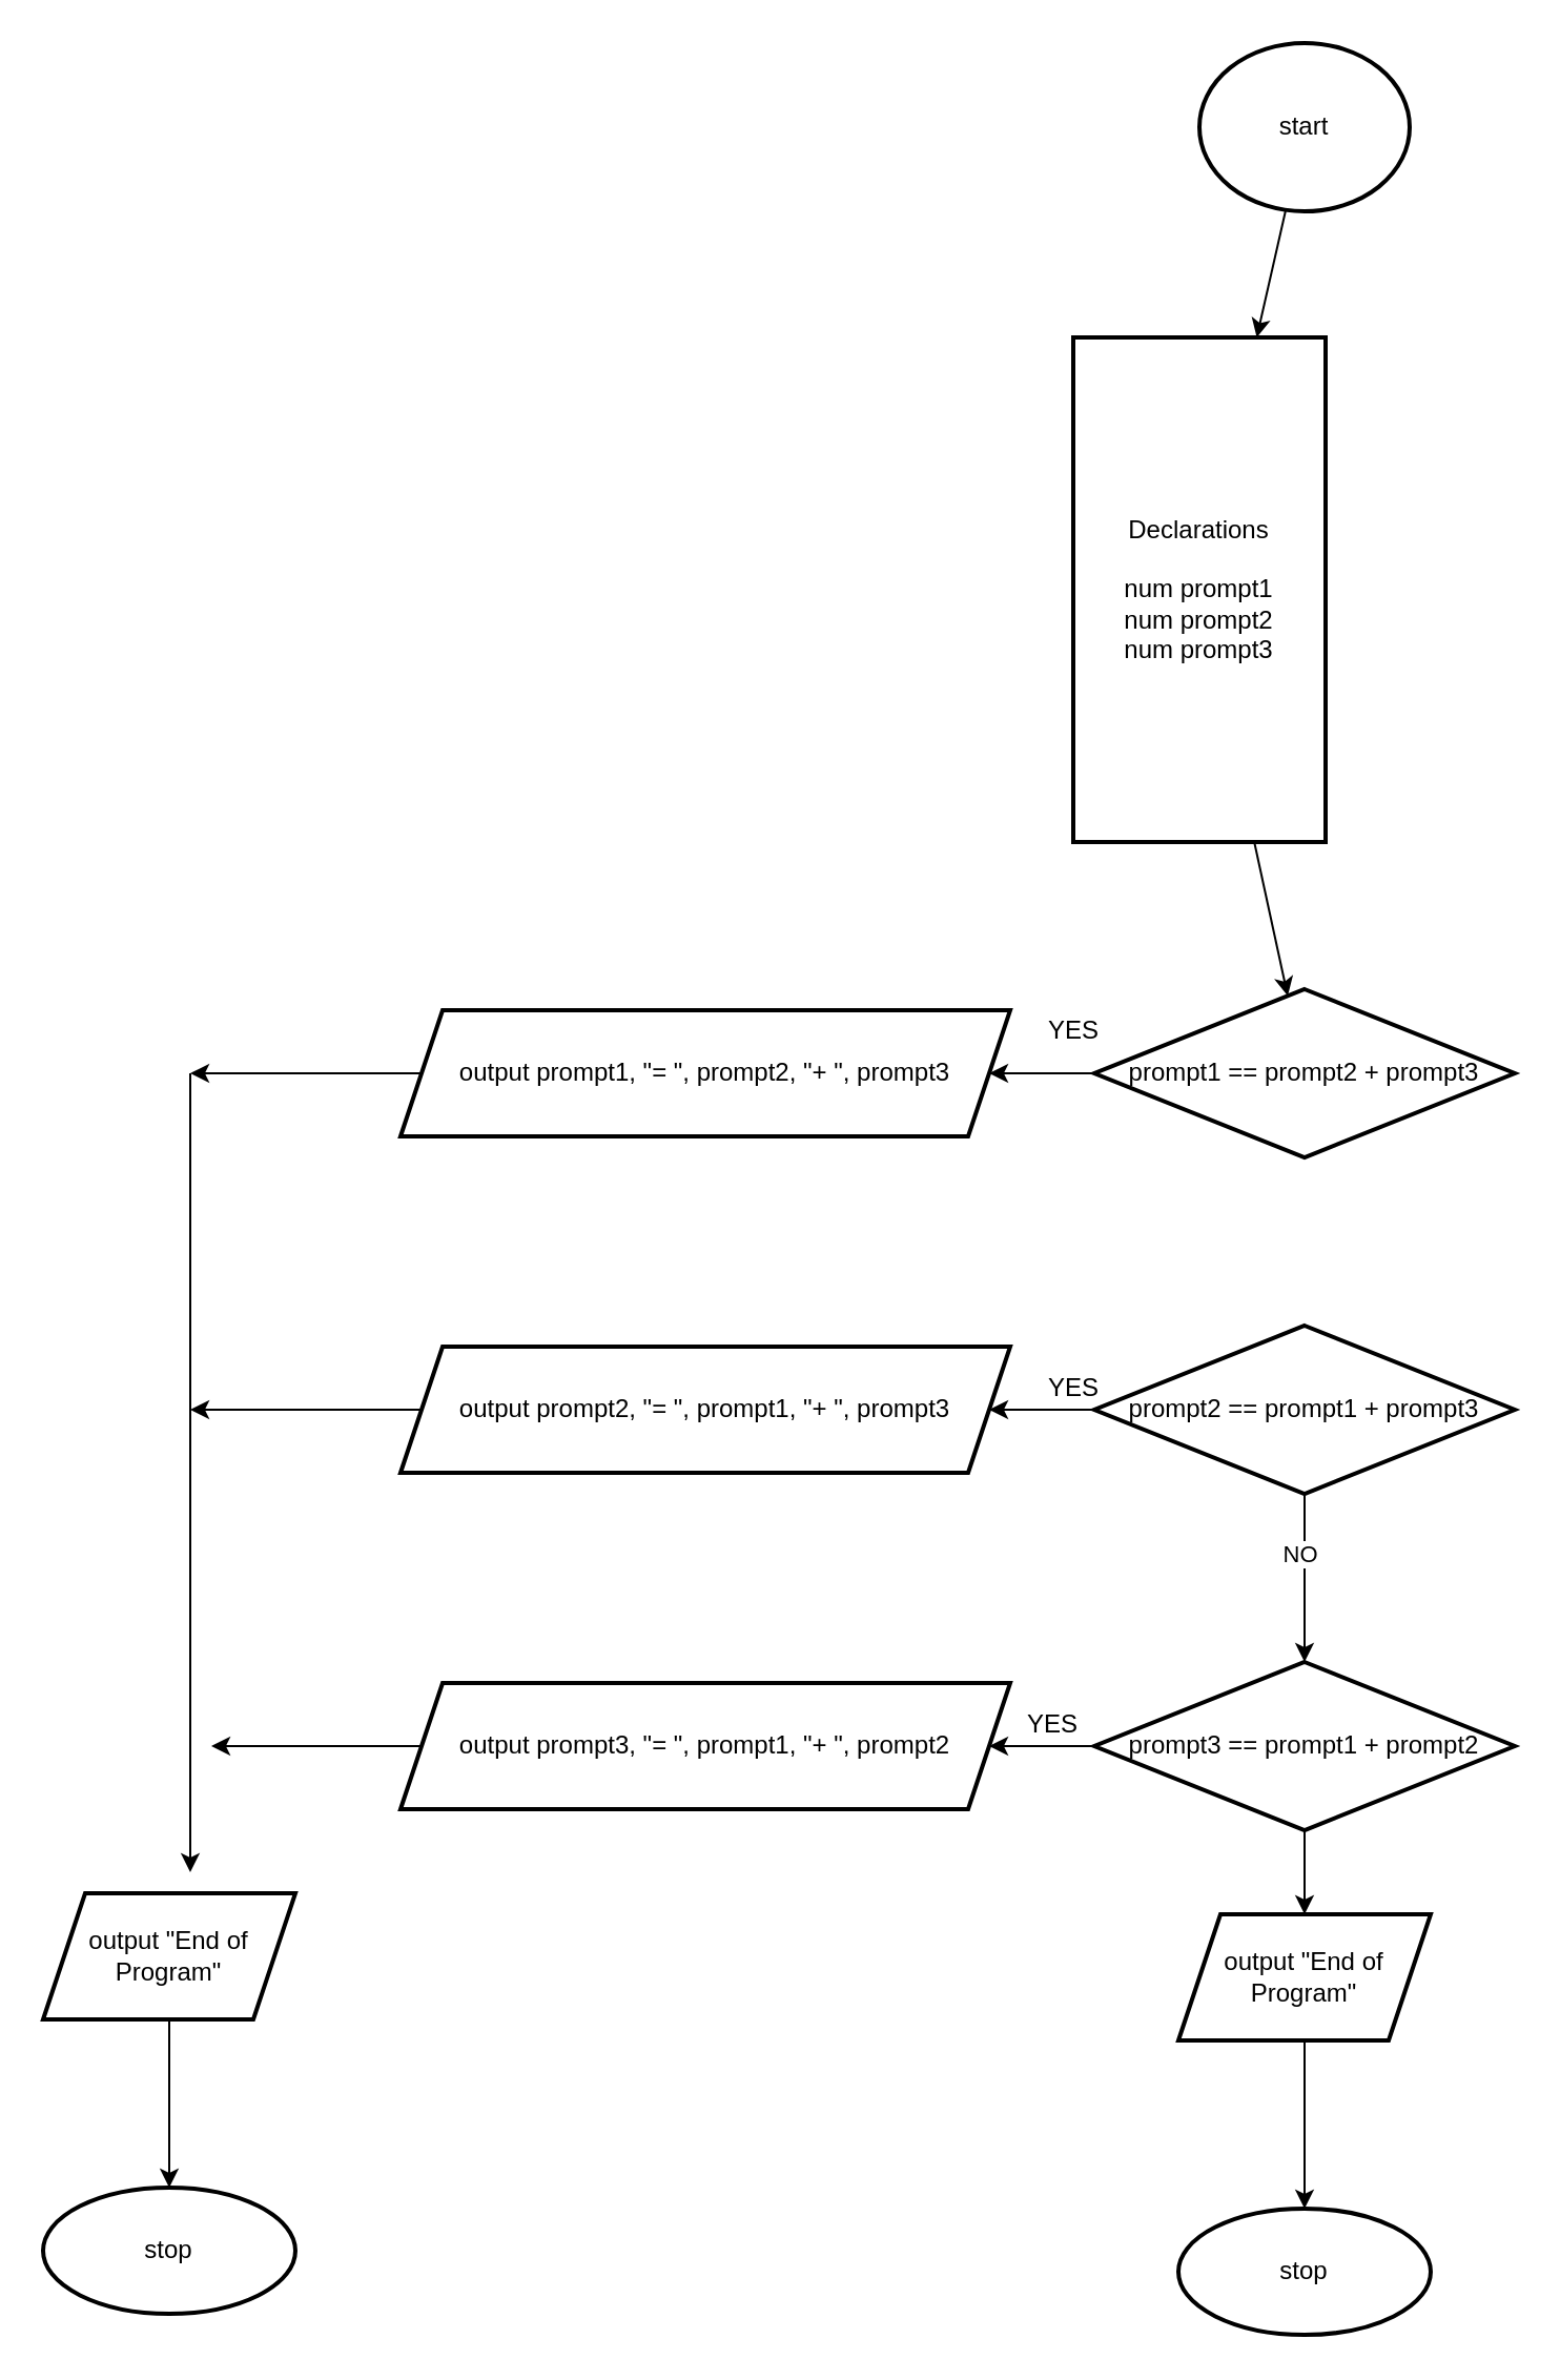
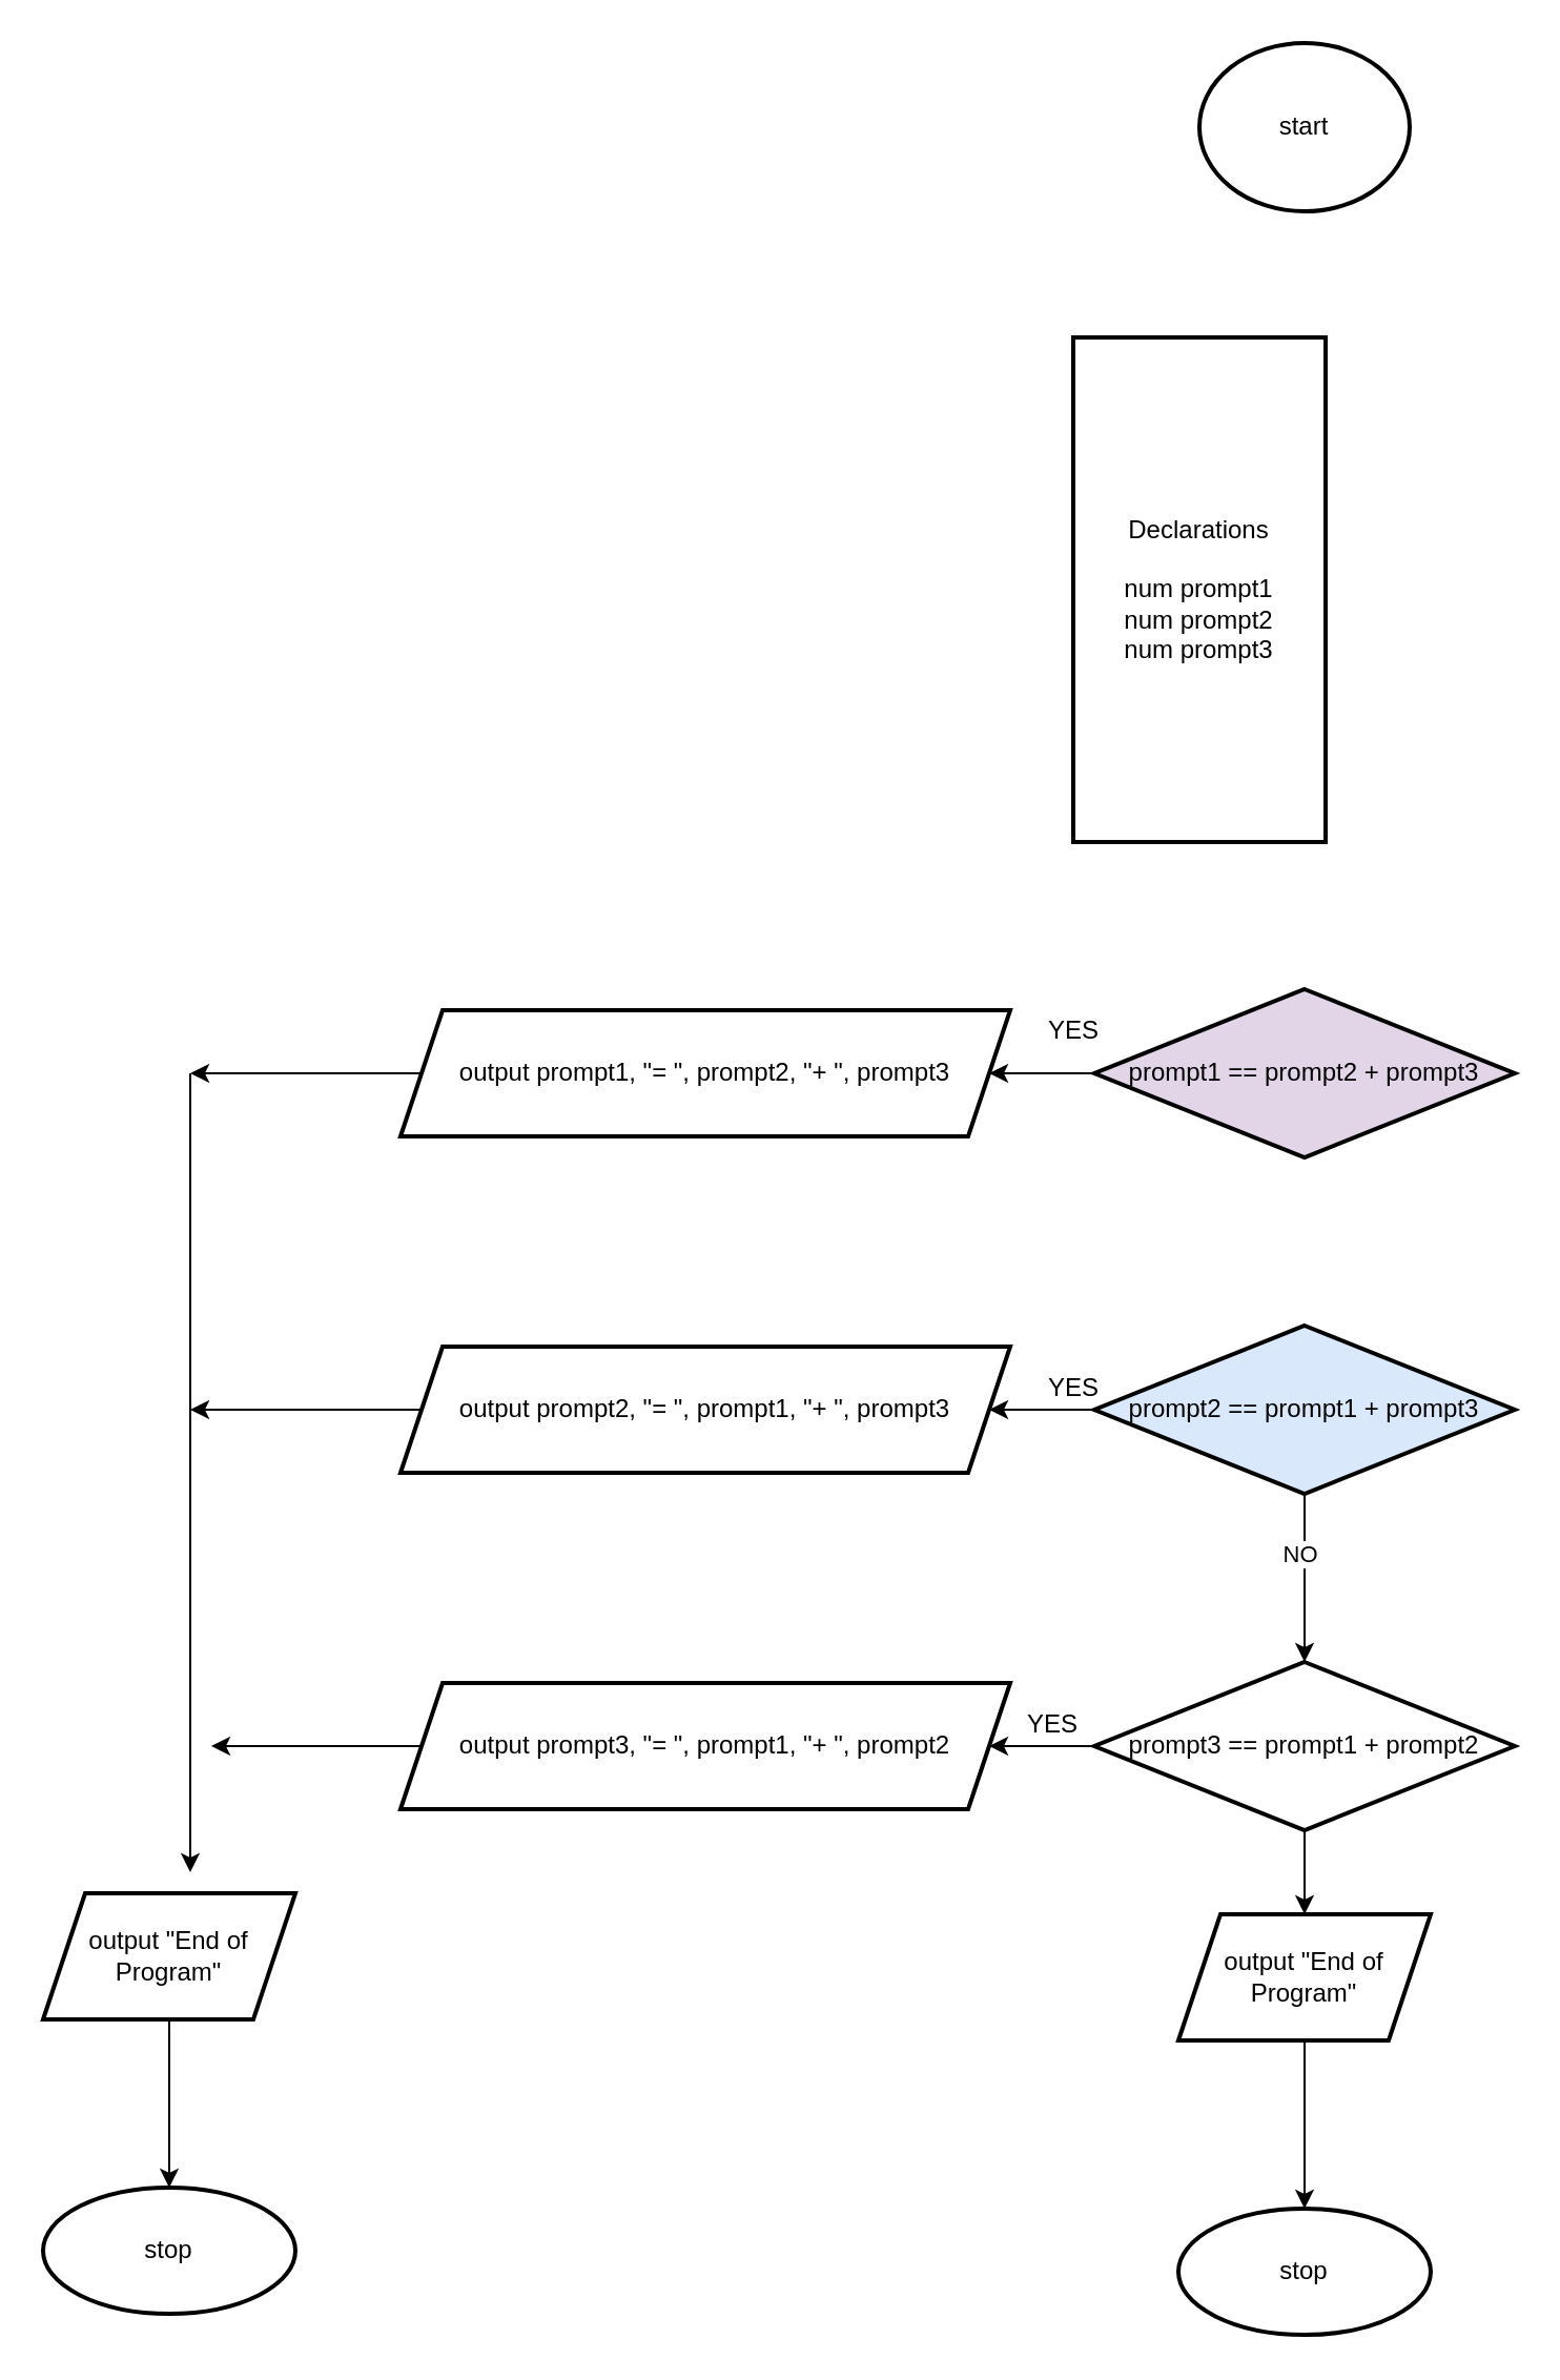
  <mxCell id="0" />
  <mxCell id="1" parent="0" />
- <mxCell id="2" value="" style="edgeStyle=none;html=1;" edge="1" parent="1" source="3" target="5"><mxGeometry relative="1" as="geometry" /></mxCell>
  <mxCell id="3" value="start" style="strokeWidth=2;html=1;shape=mxgraph.flowchart.start_1;whiteSpace=wrap;" vertex="1" parent="1"><mxGeometry x="570" y="20" width="100" height="80" as="geometry" /></mxCell>
- <mxCell id="4" value="" style="edgeStyle=none;html=1;" edge="1" parent="1" source="5" target="7"><mxGeometry relative="1" as="geometry" /></mxCell>
  <mxCell id="5" value="Declarations&lt;br&gt;&lt;br&gt;num prompt1&lt;br&gt;num prompt2&lt;br&gt;num prompt3&lt;br&gt;" style="whiteSpace=wrap;html=1;strokeWidth=2;" vertex="1" parent="1"><mxGeometry x="510" y="160" width="120" height="240" as="geometry" /></mxCell>
  <mxCell id="6" value="" style="edgeStyle=none;html=1;" edge="1" parent="1" source="7" target="9"><mxGeometry relative="1" as="geometry" /></mxCell>
- <mxCell id="7" value="prompt1 == prompt2 + prompt3" style="rhombus;whiteSpace=wrap;html=1;strokeWidth=2;" vertex="1" parent="1"><mxGeometry x="520" y="470" width="200" height="80" as="geometry" /></mxCell>
+ <mxCell id="7" value="prompt1 == prompt2 + prompt3" style="rhombus;whiteSpace=wrap;html=1;strokeWidth=2;fillColor=#e1d5e7;" vertex="1" parent="1"><mxGeometry x="520" y="470" width="200" height="80" as="geometry" /></mxCell>
  <mxCell id="8" style="edgeStyle=none;html=1;exitX=0;exitY=0.5;exitDx=0;exitDy=0;" edge="1" parent="1" source="9"><mxGeometry relative="1" as="geometry"><mxPoint x="90" y="510" as="targetPoint" /></mxGeometry></mxCell>
  <mxCell id="9" value="output prompt1, &quot;= &quot;, prompt2, &quot;+ &quot;, prompt3" style="shape=parallelogram;perimeter=parallelogramPerimeter;whiteSpace=wrap;html=1;fixedSize=1;strokeWidth=2;" vertex="1" parent="1"><mxGeometry x="190" y="480" width="290" height="60" as="geometry" /></mxCell>
  <mxCell id="10" value="" style="edgeStyle=none;html=1;" edge="1" parent="1" source="13" target="17"><mxGeometry relative="1" as="geometry" /></mxCell>
  <mxCell id="11" value="NO" style="edgeLabel;html=1;align=center;verticalAlign=middle;resizable=0;points=[];" vertex="1" connectable="0" parent="10"><mxGeometry x="-0.3" y="-3" relative="1" as="geometry"><mxPoint as="offset" /></mxGeometry></mxCell>
  <mxCell id="12" style="edgeStyle=none;html=1;exitX=0;exitY=0.5;exitDx=0;exitDy=0;entryX=1;entryY=0.5;entryDx=0;entryDy=0;" edge="1" parent="1" source="13" target="19"><mxGeometry relative="1" as="geometry" /></mxCell>
- <mxCell id="13" value="prompt2 == prompt1 + prompt3" style="rhombus;whiteSpace=wrap;html=1;strokeWidth=2;" vertex="1" parent="1"><mxGeometry x="520" y="630" width="200" height="80" as="geometry" /></mxCell>
+ <mxCell id="13" value="prompt2 == prompt1 + prompt3" style="rhombus;whiteSpace=wrap;html=1;strokeWidth=2;fillColor=#dae8fc;" vertex="1" parent="1"><mxGeometry x="520" y="630" width="200" height="80" as="geometry" /></mxCell>
  <mxCell id="14" value="YES" style="text;html=1;align=center;verticalAlign=middle;resizable=0;points=[];autosize=1;strokeColor=none;fillColor=none;" vertex="1" parent="1"><mxGeometry x="490" y="480" width="40" height="20" as="geometry" /></mxCell>
  <mxCell id="15" style="edgeStyle=none;html=1;exitX=0;exitY=0.5;exitDx=0;exitDy=0;entryX=1;entryY=0.5;entryDx=0;entryDy=0;" edge="1" parent="1" source="17" target="22"><mxGeometry relative="1" as="geometry" /></mxCell>
  <mxCell id="16" value="" style="edgeStyle=none;html=1;" edge="1" parent="1" source="17" target="25"><mxGeometry relative="1" as="geometry" /></mxCell>
  <mxCell id="17" value="prompt3 == prompt1 + prompt2&lt;span style=&quot;color: rgba(0 , 0 , 0 , 0) ; font-family: monospace ; font-size: 0px&quot;&gt;%3CmxGraphModel%3E%3Croot%3E%3CmxCell%20id%3D%220%22%2F%3E%3CmxCell%20id%3D%221%22%20parent%3D%220%22%2F%3E%3CmxCell%20id%3D%222%22%20value%3D%22output%20prompt1%2C%20%26quot%3B%3D%20%26quot%3B%2C%20prompt2%2C%20%26quot%3B%2B%20%26quot%3B%2C%20prompt3%22%20style%3D%22shape%3Dparallelogram%3Bperimeter%3DparallelogramPerimeter%3BwhiteSpace%3Dwrap%3Bhtml%3D1%3BfixedSize%3D1%3BstrokeWidth%3D2%3B%22%20vertex%3D%221%22%20parent%3D%221%22%3E%3CmxGeometry%20x%3D%22-150%22%20y%3D%22470%22%20width%3D%22290%22%20height%3D%2260%22%20as%3D%22geometry%22%2F%3E%3C%2FmxCell%3E%3C%2Froot%3E%3C%2FmxGraphModel%3E&lt;/span&gt;" style="rhombus;whiteSpace=wrap;html=1;strokeWidth=2;" vertex="1" parent="1"><mxGeometry x="520" y="790" width="200" height="80" as="geometry" /></mxCell>
  <mxCell id="18" style="edgeStyle=none;html=1;exitX=0;exitY=0.5;exitDx=0;exitDy=0;" edge="1" parent="1" source="19"><mxGeometry relative="1" as="geometry"><mxPoint x="90" y="670" as="targetPoint" /></mxGeometry></mxCell>
  <mxCell id="19" value="output prompt2, &quot;= &quot;, prompt1, &quot;+ &quot;, prompt3" style="shape=parallelogram;perimeter=parallelogramPerimeter;whiteSpace=wrap;html=1;fixedSize=1;strokeWidth=2;" vertex="1" parent="1"><mxGeometry x="190" y="640" width="290" height="60" as="geometry" /></mxCell>
  <mxCell id="20" value="YES" style="text;html=1;align=center;verticalAlign=middle;resizable=0;points=[];autosize=1;strokeColor=none;fillColor=none;" vertex="1" parent="1"><mxGeometry x="490" y="650" width="40" height="20" as="geometry" /></mxCell>
  <mxCell id="21" style="edgeStyle=none;html=1;exitX=0;exitY=0.5;exitDx=0;exitDy=0;" edge="1" parent="1" source="22"><mxGeometry relative="1" as="geometry"><mxPoint x="100" y="830" as="targetPoint" /></mxGeometry></mxCell>
  <mxCell id="22" value="output prompt3, &quot;= &quot;, prompt1, &quot;+ &quot;, prompt2" style="shape=parallelogram;perimeter=parallelogramPerimeter;whiteSpace=wrap;html=1;fixedSize=1;strokeWidth=2;" vertex="1" parent="1"><mxGeometry x="190" y="800" width="290" height="60" as="geometry" /></mxCell>
  <mxCell id="23" value="YES" style="text;html=1;align=center;verticalAlign=middle;resizable=0;points=[];autosize=1;strokeColor=none;fillColor=none;" vertex="1" parent="1"><mxGeometry x="480" y="810" width="40" height="20" as="geometry" /></mxCell>
  <mxCell id="24" value="" style="edgeStyle=none;html=1;" edge="1" parent="1" source="25" target="26"><mxGeometry relative="1" as="geometry" /></mxCell>
  <mxCell id="25" value="output &quot;End of Program&quot;" style="shape=parallelogram;perimeter=parallelogramPerimeter;whiteSpace=wrap;html=1;fixedSize=1;strokeWidth=2;" vertex="1" parent="1"><mxGeometry x="560" y="910" width="120" height="60" as="geometry" /></mxCell>
  <mxCell id="26" value="stop" style="ellipse;whiteSpace=wrap;html=1;strokeWidth=2;" vertex="1" parent="1"><mxGeometry x="560" y="1050" width="120" height="60" as="geometry" /></mxCell>
  <mxCell id="27" value="" style="edgeStyle=none;html=1;" edge="1" parent="1" source="28" target="29"><mxGeometry relative="1" as="geometry" /></mxCell>
  <mxCell id="28" value="output &quot;End of Program&quot;" style="shape=parallelogram;perimeter=parallelogramPerimeter;whiteSpace=wrap;html=1;fixedSize=1;strokeWidth=2;" vertex="1" parent="1"><mxGeometry x="20" y="900" width="120" height="60" as="geometry" /></mxCell>
  <mxCell id="29" value="stop" style="ellipse;whiteSpace=wrap;html=1;strokeWidth=2;" vertex="1" parent="1"><mxGeometry x="20" y="1040" width="120" height="60" as="geometry" /></mxCell>
  <mxCell id="30" value="" style="endArrow=classic;html=1;" edge="1" parent="1"><mxGeometry width="50" height="50" relative="1" as="geometry"><mxPoint x="90" y="510" as="sourcePoint" /><mxPoint x="90" y="890" as="targetPoint" /></mxGeometry></mxCell>
